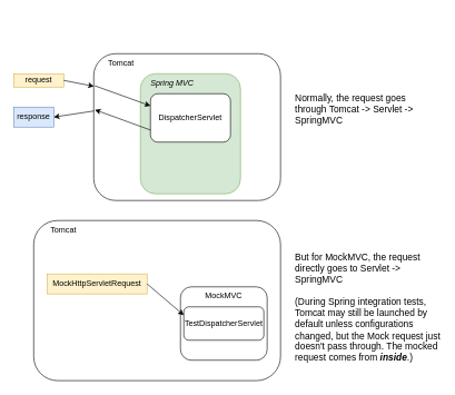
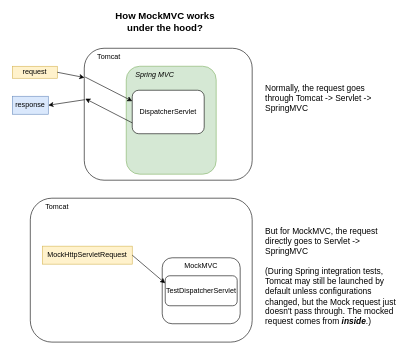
  <mxCell id="0" />
  <mxCell id="1" parent="0" />
+ <mxCell id="2" value="&lt;font style=&quot;font-size: 16px;&quot;&gt;&lt;b&gt;How MockMVC works under the hood?&lt;/b&gt;&lt;/font&gt;" style="text;html=1;align=center;verticalAlign=middle;whiteSpace=wrap;rounded=0;" vertex="1" parent="1"><mxGeometry x="180" y="20" width="190" height="30" as="geometry" /></mxCell>
  <mxCell id="3" value="&amp;nbsp; &amp;nbsp; &amp;nbsp; Tomcat" style="rounded=1;whiteSpace=wrap;html=1;verticalAlign=top;align=left;" vertex="1" parent="1"><mxGeometry x="140" y="80" width="280" height="220" as="geometry" /></mxCell>
  <mxCell id="4" value="&lt;i&gt;&amp;nbsp; &amp;nbsp; Spring MVC&lt;/i&gt;" style="rounded=1;whiteSpace=wrap;html=1;fillColor=#d5e8d4;strokeColor=#82b366;verticalAlign=top;align=left;" vertex="1" parent="1"><mxGeometry x="210" y="110" width="150" height="180" as="geometry" /></mxCell>
  <mxCell id="5" value="request" style="text;html=1;align=center;verticalAlign=middle;whiteSpace=wrap;rounded=0;fillColor=#fff2cc;strokeColor=#d6b656;" vertex="1" parent="1"><mxGeometry x="20" y="110" width="75" height="20" as="geometry" /></mxCell>
  <mxCell id="6" value="response" style="text;html=1;align=center;verticalAlign=middle;whiteSpace=wrap;rounded=0;fillColor=#dae8fc;strokeColor=#6c8ebf;" vertex="1" parent="1"><mxGeometry x="20" y="160" width="60" height="30" as="geometry" /></mxCell>
  <mxCell id="7" value="&amp;nbsp; &amp;nbsp; &amp;nbsp; &amp;nbsp;Tomcat" style="rounded=1;whiteSpace=wrap;html=1;verticalAlign=top;align=left;" vertex="1" parent="1"><mxGeometry x="50" y="330" width="370" height="240" as="geometry" /></mxCell>
  <mxCell id="8" style="rounded=0;orthogonalLoop=1;jettySize=auto;html=1;exitX=0.633;exitY=1.004;exitDx=0;exitDy=0;entryX=0.658;entryY=0.018;entryDx=0;entryDy=0;entryPerimeter=0;exitPerimeter=0;" edge="1" parent="1" source="16" target="11"><mxGeometry relative="1" as="geometry" /></mxCell>
  <mxCell id="9" value="MockHttpServletRequest" style="text;html=1;align=center;verticalAlign=middle;whiteSpace=wrap;rounded=0;fillColor=#fff2cc;strokeColor=#d6b656;" vertex="1" parent="1"><mxGeometry x="70" y="410" width="150" height="30" as="geometry" /></mxCell>
  <mxCell id="10" style="rounded=0;orthogonalLoop=1;jettySize=auto;html=1;exitX=0.359;exitY=0.037;exitDx=0;exitDy=0;entryX=0.347;entryY=1.009;entryDx=0;entryDy=0;exitPerimeter=0;entryPerimeter=0;" edge="1" parent="1" source="11" target="16"><mxGeometry relative="1" as="geometry" /></mxCell>
  <mxCell id="11" value="MockMVC" style="rounded=1;whiteSpace=wrap;html=1;verticalAlign=top;" vertex="1" parent="1"><mxGeometry x="270" y="429.38" width="130" height="110" as="geometry" /></mxCell>
  <mxCell id="12" style="rounded=0;orthogonalLoop=1;jettySize=auto;html=1;exitX=1;exitY=0.5;exitDx=0;exitDy=0;entryX=0.001;entryY=0.222;entryDx=0;entryDy=0;entryPerimeter=0;" edge="1" parent="1" source="5" target="3"><mxGeometry relative="1" as="geometry"><mxPoint x="230" y="138" as="targetPoint" /><mxPoint x="141" y="138" as="sourcePoint" /></mxGeometry></mxCell>
  <mxCell id="13" style="rounded=0;orthogonalLoop=1;jettySize=auto;html=1;exitX=0.002;exitY=0.39;exitDx=0;exitDy=0;entryX=1;entryY=0.5;entryDx=0;entryDy=0;exitPerimeter=0;" edge="1" parent="1" source="3" target="6"><mxGeometry relative="1" as="geometry"><mxPoint x="230" y="174" as="sourcePoint" /><mxPoint x="142" y="174" as="targetPoint" /></mxGeometry></mxCell>
  <mxCell id="14" value="&lt;font style=&quot;font-size: 14px;&quot;&gt;Normally, the request goes through Tomcat -&amp;gt; Servlet -&amp;gt; SpringMVC&lt;/font&gt;" style="text;html=1;align=left;verticalAlign=top;whiteSpace=wrap;rounded=0;fontSize=14;" vertex="1" parent="1"><mxGeometry x="440" y="131.25" width="190" height="68.75" as="geometry" /></mxCell>
  <mxCell id="15" value="&lt;font style=&quot;font-size: 14px;&quot;&gt;But for MockMVC, the request directly goes to Servlet -&amp;gt; SpringMVC&lt;/font&gt;&lt;div style=&quot;font-size: 14px;&quot;&gt;&lt;font style=&quot;font-size: 14px;&quot;&gt;&lt;br style=&quot;font-size: 14px;&quot;&gt;&lt;/font&gt;&lt;/div&gt;&lt;div style=&quot;font-size: 14px;&quot;&gt;&lt;font style=&quot;font-size: 14px;&quot;&gt;(During Spring integration tests, Tomcat may still be launched by default unless configurations changed, but the Mock request just doesn't pass through. The mocked request comes from &lt;b&gt;&lt;i&gt;inside&lt;/i&gt;&lt;/b&gt;.)&lt;/font&gt;&lt;/div&gt;" style="text;html=1;align=left;verticalAlign=top;whiteSpace=wrap;rounded=0;fontSize=14;" vertex="1" parent="1"><mxGeometry x="440" y="370" width="220" height="170" as="geometry" /></mxCell>
  <mxCell id="16" value="TestDispatcherServlet" style="rounded=1;whiteSpace=wrap;html=1;verticalAlign=middle;" vertex="1" parent="1"><mxGeometry x="275" y="459.38" width="120" height="50" as="geometry" /></mxCell>
  <mxCell id="17" style="rounded=0;orthogonalLoop=1;jettySize=auto;html=1;exitX=1;exitY=0.5;exitDx=0;exitDy=0;entryX=0;entryY=0.25;entryDx=0;entryDy=0;" edge="1" parent="1" source="9" target="16"><mxGeometry relative="1" as="geometry"><mxPoint x="140" y="425" as="targetPoint" /></mxGeometry></mxCell>
- <mxCell id="18" value="DispatcherServlet" style="rounded=1;whiteSpace=wrap;html=1;verticalAlign=middle;" vertex="1" parent="1"><mxGeometry x="225" y="140" width="120" height="72.5" as="geometry" /></mxCell>
+ <mxCell id="18" value="DispatcherServlet" style="rounded=1;whiteSpace=wrap;html=1;verticalAlign=middle;" vertex="1" parent="1"><mxGeometry x="220" y="150" width="120" height="72.5" as="geometry" /></mxCell>
  <mxCell id="19" style="rounded=0;orthogonalLoop=1;jettySize=auto;html=1;exitX=0;exitY=0.75;exitDx=0;exitDy=0;entryX=0.006;entryY=0.382;entryDx=0;entryDy=0;entryPerimeter=0;" edge="1" parent="1" source="18" target="3"><mxGeometry relative="1" as="geometry" /></mxCell>
  <mxCell id="20" style="rounded=0;orthogonalLoop=1;jettySize=auto;html=1;exitX=0.005;exitY=0.218;exitDx=0;exitDy=0;entryX=0;entryY=0.25;entryDx=0;entryDy=0;exitPerimeter=0;" edge="1" parent="1" source="3" target="18"><mxGeometry relative="1" as="geometry"><mxPoint x="130" y="155" as="targetPoint" /></mxGeometry></mxCell>
